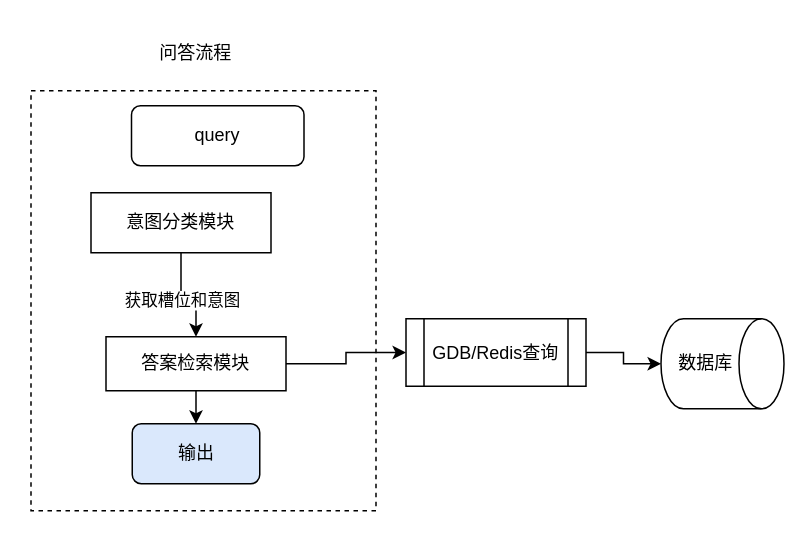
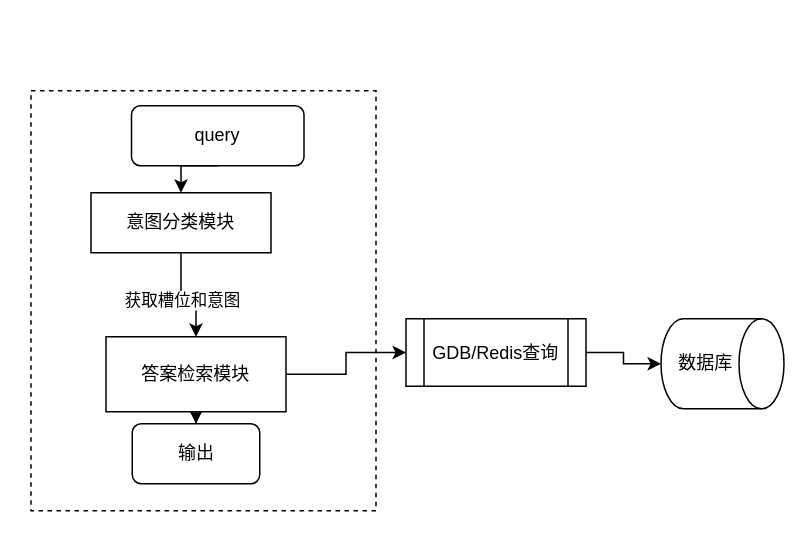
  <mxCell id="0" />
  <mxCell id="1" parent="0" />
  <mxCell id="2" value="" style="rounded=0;whiteSpace=wrap;html=1;dashed=1;" vertex="1" parent="1"><mxGeometry x="20" y="60" width="230" height="280" as="geometry" /></mxCell>
- <mxCell id="3" value="问答流程" style="text;html=1;strokeColor=none;fillColor=none;align=center;verticalAlign=middle;whiteSpace=wrap;rounded=0;dashed=1;" vertex="1" parent="1"><mxGeometry x="100" y="20" width="60" height="30" as="geometry" /></mxCell>
+ <mxCell id="4" style="edgeStyle=orthogonalEdgeStyle;rounded=0;orthogonalLoop=1;jettySize=auto;html=1;exitX=0.5;exitY=1;exitDx=0;exitDy=0;entryX=0.5;entryY=0;entryDx=0;entryDy=0;" edge="1" parent="1" source="5" target="8"><mxGeometry relative="1" as="geometry" /></mxCell>
  <mxCell id="5" value="query" style="rounded=1;whiteSpace=wrap;html=1;" vertex="1" parent="1"><mxGeometry x="87" y="70" width="115" height="40" as="geometry" /></mxCell>
  <mxCell id="6" value="" style="edgeStyle=orthogonalEdgeStyle;rounded=0;orthogonalLoop=1;jettySize=auto;html=1;" edge="1" parent="1" source="8" target="11"><mxGeometry relative="1" as="geometry" /></mxCell>
  <mxCell id="7" value="获取槽位和意图" style="edgeLabel;html=1;align=center;verticalAlign=middle;resizable=0;points=[];" vertex="1" connectable="0" parent="6"><mxGeometry x="-0.333" y="-1" relative="1" as="geometry"><mxPoint x="1" y="9" as="offset" /></mxGeometry></mxCell>
  <mxCell id="8" value="意图分类模块" style="rounded=0;whiteSpace=wrap;html=1;" vertex="1" parent="1"><mxGeometry x="60" y="128" width="120" height="40" as="geometry" /></mxCell>
  <mxCell id="9" value="" style="edgeStyle=orthogonalEdgeStyle;rounded=0;orthogonalLoop=1;jettySize=auto;html=1;" edge="1" parent="1" source="11" target="12"><mxGeometry relative="1" as="geometry" /></mxCell>
  <mxCell id="10" value="" style="edgeStyle=orthogonalEdgeStyle;rounded=0;orthogonalLoop=1;jettySize=auto;html=1;" edge="1" parent="1" source="11" target="14"><mxGeometry relative="1" as="geometry" /></mxCell>
- <mxCell id="11" value="答案检索模块" style="whiteSpace=wrap;html=1;rounded=0;" vertex="1" parent="1"><mxGeometry x="70" y="224" width="120" height="36" as="geometry" /></mxCell>
- <mxCell id="12" value="输出" style="rounded=1;whiteSpace=wrap;html=1;fillColor=#dae8fc;" vertex="1" parent="1"><mxGeometry x="87.5" y="282" width="85" height="40" as="geometry" /></mxCell>
+ <mxCell id="11" value="答案检索模块" style="whiteSpace=wrap;html=1;rounded=0;" vertex="1" parent="1"><mxGeometry x="70" y="224" width="120" height="50" as="geometry" /></mxCell>
+ <mxCell id="12" value="输出" style="rounded=1;whiteSpace=wrap;html=1;" vertex="1" parent="1"><mxGeometry x="87.5" y="282" width="85" height="40" as="geometry" /></mxCell>
  <mxCell id="13" value="" style="edgeStyle=orthogonalEdgeStyle;rounded=0;orthogonalLoop=1;jettySize=auto;html=1;" edge="1" parent="1" source="14" target="15"><mxGeometry relative="1" as="geometry" /></mxCell>
  <mxCell id="14" value="GDB/Redis查询" style="shape=process;whiteSpace=wrap;html=1;backgroundOutline=1;rounded=0;" vertex="1" parent="1"><mxGeometry x="270" y="212" width="120" height="45" as="geometry" /></mxCell>
  <mxCell id="15" value="" style="shape=cylinder3;whiteSpace=wrap;html=1;boundedLbl=1;backgroundOutline=1;size=15;rotation=90;" vertex="1" parent="1"><mxGeometry x="451" y="201" width="60" height="82" as="geometry" /></mxCell>
  <mxCell id="16" value="数据库" style="text;html=1;strokeColor=none;fillColor=none;align=center;verticalAlign=middle;whiteSpace=wrap;rounded=0;dashed=1;" vertex="1" parent="1"><mxGeometry x="440" y="227" width="60" height="30" as="geometry" /></mxCell>
